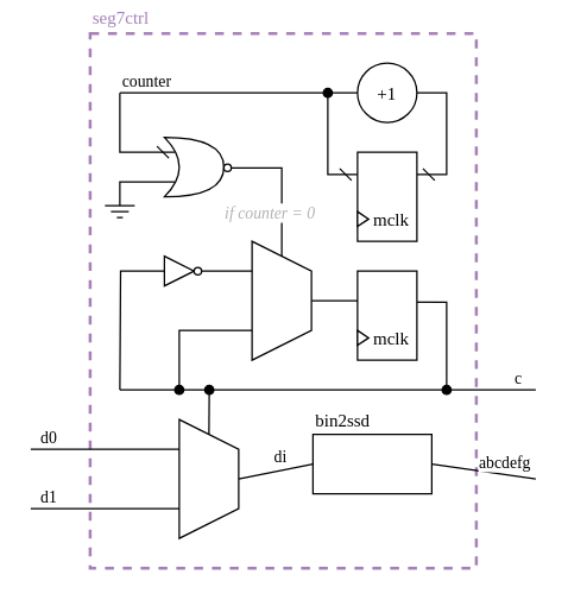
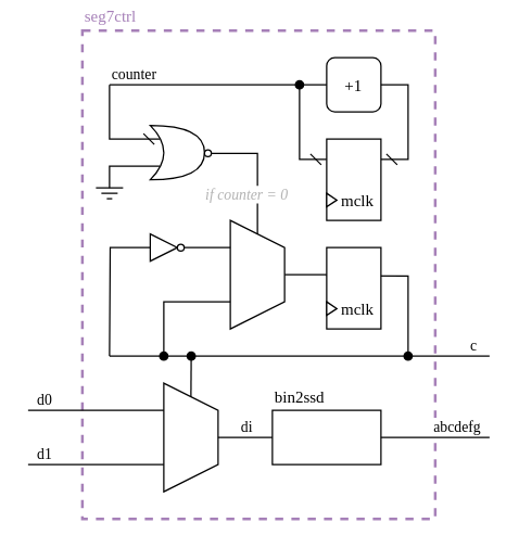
  <mxCell id="0" />
  <mxCell id="1" parent="0" />
  <mxCell id="2" value="" style="group" vertex="1" connectable="0" parent="1"><mxGeometry x="20" y="20" width="340" height="360" as="geometry" /></mxCell>
  <mxCell id="3" value="&lt;font face=&quot;CMU Typewriter Text&quot; style=&quot;font-size: 12px&quot;&gt;seg7ctrl&lt;/font&gt;" style="rounded=0;html=1;labelBorderColor=none;fontFamily=CMU Typewriter Variable Width;fontSize=16;gradientDirection=east;fillColor=none;dashed=1;strokeColor=#A680B8;labelPosition=center;verticalLabelPosition=top;align=left;verticalAlign=bottom;spacing=2;spacingTop=0;spacingLeft=0;spacingBottom=0;whiteSpace=wrap;spacingRight=0;labelBackgroundColor=default;fontColor=#A680B8;perimeterSpacing=0;strokeWidth=2;" vertex="1" parent="2"><mxGeometry x="40" width="260" height="360" as="geometry" /></mxCell>
  <mxCell id="4" value="" style="endArrow=oval;html=1;rounded=0;sketch=0;strokeColor=default;exitX=-0.004;exitY=0.345;exitDx=0;exitDy=0;exitPerimeter=0;fontFamily=CMU Typewriter Text;endFill=1;strokeWidth=1;" parent="2" source="6" edge="1"><mxGeometry width="50" height="50" relative="1" as="geometry"><mxPoint x="280" y="170" as="sourcePoint" /><mxPoint x="280" y="240" as="targetPoint" /><Array as="points"><mxPoint x="280" y="181" /><mxPoint x="280" y="210" /></Array></mxGeometry></mxCell>
  <mxCell id="5" value="" style="group;fontFamily=CMU Typewriter Text;strokeWidth=1;" parent="2" vertex="1" connectable="0"><mxGeometry x="220" y="160" width="40" height="60" as="geometry" /></mxCell>
  <mxCell id="6" value="" style="rounded=0;whiteSpace=wrap;html=1;fontFamily=CMU Typewriter Text;strokeWidth=1;" parent="5" vertex="1"><mxGeometry width="40" height="60" as="geometry" /></mxCell>
  <mxCell id="7" value="mclk" style="triangle;whiteSpace=wrap;html=1;labelPosition=right;verticalLabelPosition=middle;align=left;verticalAlign=middle;fixDash=0;container=0;metaEdit=0;backgroundOutline=0;comic=0;fontFamily=CMU Typewriter Text;strokeWidth=1;spacing=3;spacingTop=1;" parent="5" vertex="1"><mxGeometry y="40" width="7.5" height="10" as="geometry" /></mxCell>
  <mxCell id="8" value="" style="edgeStyle=orthogonalEdgeStyle;rounded=0;sketch=0;orthogonalLoop=1;jettySize=auto;html=1;endArrow=none;endFill=0;strokeColor=default;entryX=0;entryY=0.333;entryDx=0;entryDy=0;entryPerimeter=0;fontFamily=CMU Typewriter Text;strokeWidth=1;" parent="2" source="9" target="6" edge="1"><mxGeometry relative="1" as="geometry"><Array as="points"><mxPoint x="200" y="180" /><mxPoint x="200" y="180" /></Array></mxGeometry></mxCell>
  <mxCell id="9" value="" style="shape=trapezoid;perimeter=trapezoidPerimeter;whiteSpace=wrap;html=1;fixedSize=1;size=20;direction=south;fontFamily=CMU Typewriter Text;strokeWidth=1;" parent="2" vertex="1"><mxGeometry x="149" y="140" width="40" height="80" as="geometry" /></mxCell>
  <mxCell id="10" value="" style="endArrow=none;html=1;rounded=0;sketch=0;strokeColor=default;fontFamily=CMU Typewriter Text;spacing=0;labelPosition=left;verticalLabelPosition=middle;align=right;verticalAlign=middle;strokeWidth=1;" parent="2" edge="1"><mxGeometry width="50" height="50" relative="1" as="geometry"><mxPoint x="60" y="240" as="sourcePoint" /><mxPoint x="340" y="240" as="targetPoint" /></mxGeometry></mxCell>
  <mxCell id="11" value="c" style="edgeLabel;html=1;align=right;verticalAlign=bottom;resizable=0;points=[];fontFamily=CMU Typewriter Text;labelPosition=left;verticalLabelPosition=top;spacing=2;" parent="10" vertex="1" connectable="0"><mxGeometry x="0.064" relative="1" as="geometry"><mxPoint x="122" as="offset" /></mxGeometry></mxCell>
  <mxCell id="12" value="" style="group;rotation=0;editable=0;" parent="2" vertex="1" connectable="0"><mxGeometry x="90" y="150" width="30" height="20" as="geometry" /></mxCell>
  <mxCell id="13" value="" style="triangle;whiteSpace=wrap;html=1;comic=0;rotation=0;fontFamily=CMU Typewriter Text;strokeWidth=1;" parent="12" vertex="1"><mxGeometry width="20" height="20" as="geometry" /></mxCell>
  <mxCell id="14" value="" style="ellipse;whiteSpace=wrap;html=1;aspect=fixed;comic=0;rotation=0;fontFamily=CMU Typewriter Text;strokeWidth=1;" parent="12" vertex="1"><mxGeometry x="20" y="7.5" width="5" height="5" as="geometry" /></mxCell>
  <mxCell id="15" value="" style="endArrow=none;html=1;rounded=0;sketch=0;strokeColor=default;exitX=0.175;exitY=0.25;exitDx=0;exitDy=0;exitPerimeter=0;edgeStyle=elbowEdgeStyle;startArrow=dash;startFill=0;fontFamily=CMU Typewriter Text;strokeWidth=1;" parent="2" source="44" edge="1"><mxGeometry width="50" height="50" relative="1" as="geometry"><mxPoint x="150" y="290" as="sourcePoint" /><mxPoint x="60" y="40" as="targetPoint" /><Array as="points"><mxPoint x="60" y="70" /></Array></mxGeometry></mxCell>
  <mxCell id="16" value="" style="endArrow=none;html=1;rounded=0;sketch=0;strokeColor=default;exitX=0;exitY=0.5;exitDx=0;exitDy=0;edgeStyle=orthogonalEdgeStyle;entryX=0;entryY=0.5;entryDx=0;entryDy=0;fontFamily=CMU Typewriter Text;strokeWidth=1;" parent="2" source="9" target="45" edge="1"><mxGeometry width="50" height="50" relative="1" as="geometry"><mxPoint x="160" y="260" as="sourcePoint" /><mxPoint x="150" y="50" as="targetPoint" /><Array as="points"><mxPoint x="169" y="90" /></Array></mxGeometry></mxCell>
  <mxCell id="17" value="&lt;font color=&quot;#b3b3b3&quot;&gt;&lt;i&gt;if counter = 0&lt;/i&gt;&lt;/font&gt;" style="edgeLabel;html=1;align=center;verticalAlign=middle;resizable=0;points=[];fontFamily=CMU Typewriter Text;horizontal=1;labelPosition=center;verticalLabelPosition=middle;spacing=2;" parent="16" vertex="1" connectable="0"><mxGeometry x="-0.418" relative="1" as="geometry"><mxPoint x="-9" y="-3" as="offset" /></mxGeometry></mxCell>
  <mxCell id="18" value="" style="edgeStyle=orthogonalEdgeStyle;rounded=0;sketch=0;orthogonalLoop=1;jettySize=auto;html=1;endArrow=none;endFill=0;strokeColor=default;entryX=0.25;entryY=1;entryDx=0;entryDy=0;fontFamily=CMU Typewriter Text;strokeWidth=1;" parent="2" source="14" target="9" edge="1"><mxGeometry relative="1" as="geometry"><Array as="points"><mxPoint x="130" y="160" /><mxPoint x="130" y="160" /></Array></mxGeometry></mxCell>
  <mxCell id="19" style="edgeStyle=orthogonalEdgeStyle;rounded=0;sketch=0;orthogonalLoop=1;jettySize=auto;html=1;exitX=0;exitY=0.5;exitDx=0;exitDy=0;endArrow=none;endFill=0;strokeColor=default;fontFamily=CMU Typewriter Text;strokeWidth=1;" parent="2" source="13" edge="1"><mxGeometry relative="1" as="geometry"><mxPoint x="60" y="240" as="targetPoint" /></mxGeometry></mxCell>
  <mxCell id="20" value="" style="endArrow=none;html=1;rounded=0;sketch=0;strokeColor=default;entryX=0.75;entryY=1;entryDx=0;entryDy=0;fontFamily=CMU Typewriter Text;startArrow=oval;startFill=1;strokeWidth=1;" parent="2" target="9" edge="1"><mxGeometry width="50" height="50" relative="1" as="geometry"><mxPoint x="100" y="240" as="sourcePoint" /><mxPoint x="180" y="250" as="targetPoint" /><Array as="points"><mxPoint x="100" y="200" /></Array></mxGeometry></mxCell>
  <mxCell id="21" style="edgeStyle=orthogonalEdgeStyle;rounded=0;sketch=0;orthogonalLoop=1;jettySize=auto;html=1;exitX=0;exitY=0.5;exitDx=0;exitDy=0;endArrow=oval;endFill=1;strokeColor=default;fontFamily=CMU Typewriter Text;startArrow=none;startFill=0;strokeWidth=1;" parent="2" source="27" edge="1"><mxGeometry relative="1" as="geometry"><mxPoint x="120.2" y="240" as="targetPoint" /></mxGeometry></mxCell>
- <mxCell id="22" value="+1" style="ellipse;whiteSpace=wrap;html=1;aspect=fixed;comic=0;fillColor=default;fontFamily=CMU Typewriter Text;strokeWidth=1;spacing=2;verticalAlign=middle;fontStyle=0;spacingTop=2;" parent="2" vertex="1"><mxGeometry x="220" y="20" width="40" height="40" as="geometry" /></mxCell>
+ <mxCell id="22" value="+1" style="whiteSpace=wrap;html=1;aspect=fixed;comic=0;fillColor=default;fontFamily=CMU Typewriter Text;strokeWidth=1;spacing=2;verticalAlign=middle;fontStyle=0;spacingTop=2;rounded=1;" parent="2" vertex="1"><mxGeometry x="220" y="20" width="40" height="40" as="geometry" /></mxCell>
  <mxCell id="23" style="edgeStyle=orthogonalEdgeStyle;rounded=0;sketch=0;orthogonalLoop=1;jettySize=auto;html=1;exitX=1;exitY=0.25;exitDx=0;exitDy=0;entryX=1;entryY=0.5;entryDx=0;entryDy=0;endArrow=none;endFill=0;strokeColor=default;startArrow=dash;startFill=0;fontFamily=CMU Typewriter Text;strokeWidth=1;" parent="2" source="35" target="22" edge="1"><mxGeometry relative="1" as="geometry" /></mxCell>
  <mxCell id="24" style="edgeStyle=orthogonalEdgeStyle;rounded=0;sketch=0;orthogonalLoop=1;jettySize=auto;html=1;exitX=0;exitY=0.25;exitDx=0;exitDy=0;entryX=0;entryY=0.5;entryDx=0;entryDy=0;endArrow=none;endFill=0;strokeColor=default;startArrow=dash;startFill=0;fontFamily=CMU Typewriter Text;strokeWidth=1;" parent="2" source="35" target="22" edge="1"><mxGeometry relative="1" as="geometry" /></mxCell>
  <mxCell id="25" value="" style="endArrow=oval;html=1;rounded=0;sketch=0;strokeColor=default;fontFamily=CMU Typewriter Text;startArrow=none;startFill=0;endFill=1;strokeWidth=1;" parent="2" edge="1"><mxGeometry width="50" height="50" relative="1" as="geometry"><mxPoint x="60" y="40" as="sourcePoint" /><mxPoint x="200" y="40" as="targetPoint" /></mxGeometry></mxCell>
  <mxCell id="26" value="counter" style="edgeLabel;html=1;align=left;verticalAlign=bottom;resizable=0;points=[];fontFamily=CMU Typewriter Text;labelPosition=right;verticalLabelPosition=top;" parent="25" vertex="1" connectable="0"><mxGeometry x="0.131" y="-1" relative="1" as="geometry"><mxPoint x="-79" y="-1" as="offset" /></mxGeometry></mxCell>
  <mxCell id="27" value="" style="shape=trapezoid;perimeter=trapezoidPerimeter;whiteSpace=wrap;html=1;fixedSize=1;size=20;direction=south;fontFamily=CMU Typewriter Text;gradientColor=#ffffff;strokeWidth=1;" parent="2" vertex="1"><mxGeometry x="100" y="260" width="40" height="80" as="geometry" /></mxCell>
  <mxCell id="28" value="" style="endArrow=none;rounded=0;entryX=0.25;entryY=1;entryDx=0;entryDy=0;metaEdit=0;html=1;fontFamily=CMU Typewriter Text;strokeWidth=1;" parent="2" target="27" edge="1"><mxGeometry width="50" height="50" relative="1" as="geometry"><mxPoint y="280" as="sourcePoint" /><mxPoint x="140" y="400" as="targetPoint" /></mxGeometry></mxCell>
  <mxCell id="29" value="d0" style="edgeLabel;html=1;align=left;verticalAlign=bottom;resizable=0;points=[];fontFamily=CMU Typewriter Text;labelPosition=right;verticalLabelPosition=top;labelBorderColor=none;spacing=2;" parent="28" vertex="1" connectable="0"><mxGeometry x="-0.474" relative="1" as="geometry"><mxPoint x="-21" as="offset" /></mxGeometry></mxCell>
  <mxCell id="30" value="" style="endArrow=none;rounded=0;metaEdit=0;html=1;entryX=0.75;entryY=1;entryDx=0;entryDy=0;fontFamily=CMU Typewriter Text;strokeWidth=1;" parent="2" target="27" edge="1"><mxGeometry width="50" height="50" relative="1" as="geometry"><mxPoint y="320" as="sourcePoint" /><mxPoint x="80" y="330" as="targetPoint" /></mxGeometry></mxCell>
  <mxCell id="31" value="d1" style="edgeLabel;html=1;align=left;verticalAlign=bottom;resizable=0;points=[];fontFamily=CMU Typewriter Text;labelPosition=right;verticalLabelPosition=top;spacing=2;" parent="30" vertex="1" connectable="0"><mxGeometry x="-0.474" relative="1" as="geometry"><mxPoint x="-21" as="offset" /></mxGeometry></mxCell>
- <mxCell id="32" value="bin2ssd" style="rounded=0;whiteSpace=wrap;html=1;fontFamily=CMU Typewriter Text;strokeWidth=1;labelPosition=center;verticalLabelPosition=top;align=left;verticalAlign=bottom;spacing=2;" parent="2" vertex="1"><mxGeometry x="190" y="270" width="80" height="40" as="geometry" /></mxCell>
+ <mxCell id="32" value="bin2ssd" style="rounded=0;whiteSpace=wrap;html=1;fontFamily=CMU Typewriter Text;strokeWidth=1;labelPosition=center;verticalLabelPosition=top;align=left;verticalAlign=bottom;spacing=2;" parent="2" vertex="1"><mxGeometry x="180" y="280" width="80" height="40" as="geometry" /></mxCell>
  <mxCell id="33" value="" style="endArrow=none;html=1;rounded=0;exitX=1;exitY=0.5;exitDx=0;exitDy=0;fontFamily=CMU Typewriter Text;strokeWidth=1;startArrow=none;startFill=0;" parent="2" source="32" edge="1"><mxGeometry width="50" height="50" relative="1" as="geometry"><mxPoint x="270" y="410" as="sourcePoint" /><mxPoint x="340" y="300" as="targetPoint" /></mxGeometry></mxCell>
  <mxCell id="34" value="abcdefg" style="edgeLabel;html=1;align=right;verticalAlign=bottom;resizable=0;points=[];fontFamily=CMU Typewriter Text;labelPosition=left;verticalLabelPosition=top;" parent="33" vertex="1" connectable="0"><mxGeometry x="0.457" relative="1" as="geometry"><mxPoint x="16" as="offset" /></mxGeometry></mxCell>
  <mxCell id="35" value="" style="rounded=0;whiteSpace=wrap;html=1;fontFamily=CMU Typewriter Text;strokeWidth=1;" parent="2" vertex="1"><mxGeometry x="220" y="80" width="40" height="60" as="geometry" /></mxCell>
  <mxCell id="36" value="mclk" style="triangle;whiteSpace=wrap;html=1;labelPosition=right;verticalLabelPosition=middle;align=left;verticalAlign=middle;fixDash=0;container=0;metaEdit=0;backgroundOutline=0;comic=0;fontFamily=CMU Typewriter Text;strokeWidth=1;spacing=3;spacingTop=1;" parent="2" vertex="1"><mxGeometry x="220" y="120" width="7.5" height="10" as="geometry" /></mxCell>
  <mxCell id="37" value="" style="endArrow=none;html=1;rounded=0;exitX=0.5;exitY=0;exitDx=0;exitDy=0;entryX=0;entryY=0.5;entryDx=0;entryDy=0;fontFamily=CMU Typewriter Text;labelPosition=center;verticalLabelPosition=top;align=center;verticalAlign=bottom;strokeWidth=1;endFill=0;" parent="2" source="27" target="32" edge="1"><mxGeometry width="50" height="50" relative="1" as="geometry"><mxPoint x="150" y="410" as="sourcePoint" /><mxPoint x="200" y="360" as="targetPoint" /></mxGeometry></mxCell>
  <mxCell id="38" value="di" style="edgeLabel;html=1;align=center;verticalAlign=bottom;resizable=0;points=[];spacing=2;fontFamily=CMU Typewriter Text;labelPosition=center;verticalLabelPosition=top;" parent="37" vertex="1" connectable="0"><mxGeometry x="0.319" relative="1" as="geometry"><mxPoint x="-6" as="offset" /></mxGeometry></mxCell>
  <mxCell id="39" value="" style="group;fontFamily=CMU Typewriter Text;" parent="2" vertex="1" connectable="0"><mxGeometry x="50" y="116.0" width="20" height="8" as="geometry" /></mxCell>
  <mxCell id="40" value="" style="endArrow=none;html=1;rounded=0;sketch=0;strokeColor=default;fontFamily=CMU Typewriter Text;" parent="39" edge="1"><mxGeometry width="50" height="50" relative="1" as="geometry"><mxPoint as="sourcePoint" /><mxPoint x="20" as="targetPoint" /></mxGeometry></mxCell>
  <mxCell id="41" value="" style="endArrow=none;html=1;rounded=0;sketch=0;strokeColor=default;fontFamily=CMU Typewriter Text;" parent="39" edge="1"><mxGeometry width="50" height="50" relative="1" as="geometry"><mxPoint x="4" y="4" as="sourcePoint" /><mxPoint x="16" y="4" as="targetPoint" /></mxGeometry></mxCell>
  <mxCell id="42" value="" style="endArrow=none;html=1;rounded=0;sketch=0;strokeColor=default;fontFamily=CMU Typewriter Text;" parent="39" edge="1"><mxGeometry width="50" height="50" relative="1" as="geometry"><mxPoint x="8" y="8" as="sourcePoint" /><mxPoint x="12" y="8" as="targetPoint" /></mxGeometry></mxCell>
  <mxCell id="43" style="edgeStyle=orthogonalEdgeStyle;rounded=0;sketch=0;orthogonalLoop=1;jettySize=auto;html=1;exitX=0.175;exitY=0.75;exitDx=0;exitDy=0;exitPerimeter=0;endArrow=none;endFill=0;strokeColor=default;fontFamily=CMU Typewriter Text;" parent="2" source="44" edge="1"><mxGeometry relative="1" as="geometry"><mxPoint x="60" y="116" as="targetPoint" /><Array as="points"><mxPoint x="60" y="100" /></Array></mxGeometry></mxCell>
  <mxCell id="44" value="" style="shape=xor;whiteSpace=wrap;html=1;comic=0;fillColor=default;direction=north;rotation=90;fontFamily=CMU Typewriter Text;strokeWidth=1;" parent="2" vertex="1"><mxGeometry x="90" y="70" width="40" height="40" as="geometry" /></mxCell>
  <mxCell id="45" value="" style="ellipse;whiteSpace=wrap;html=1;aspect=fixed;comic=0;fillColor=default;direction=south;rotation=90;fontFamily=CMU Typewriter Text;strokeWidth=1;" parent="2" vertex="1"><mxGeometry x="130" y="88" width="5" height="5" as="geometry" /></mxCell>
